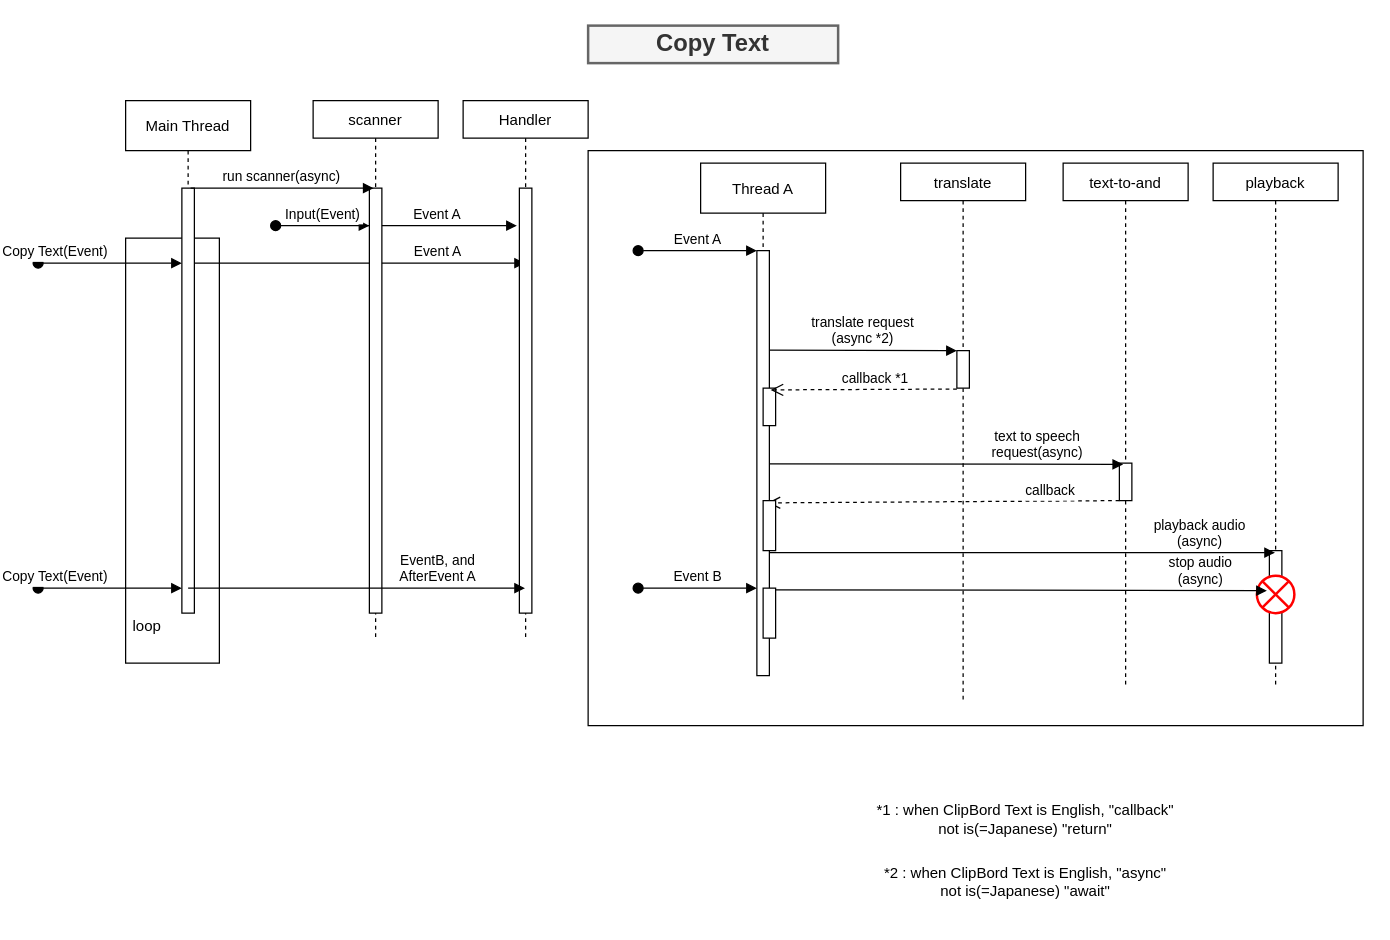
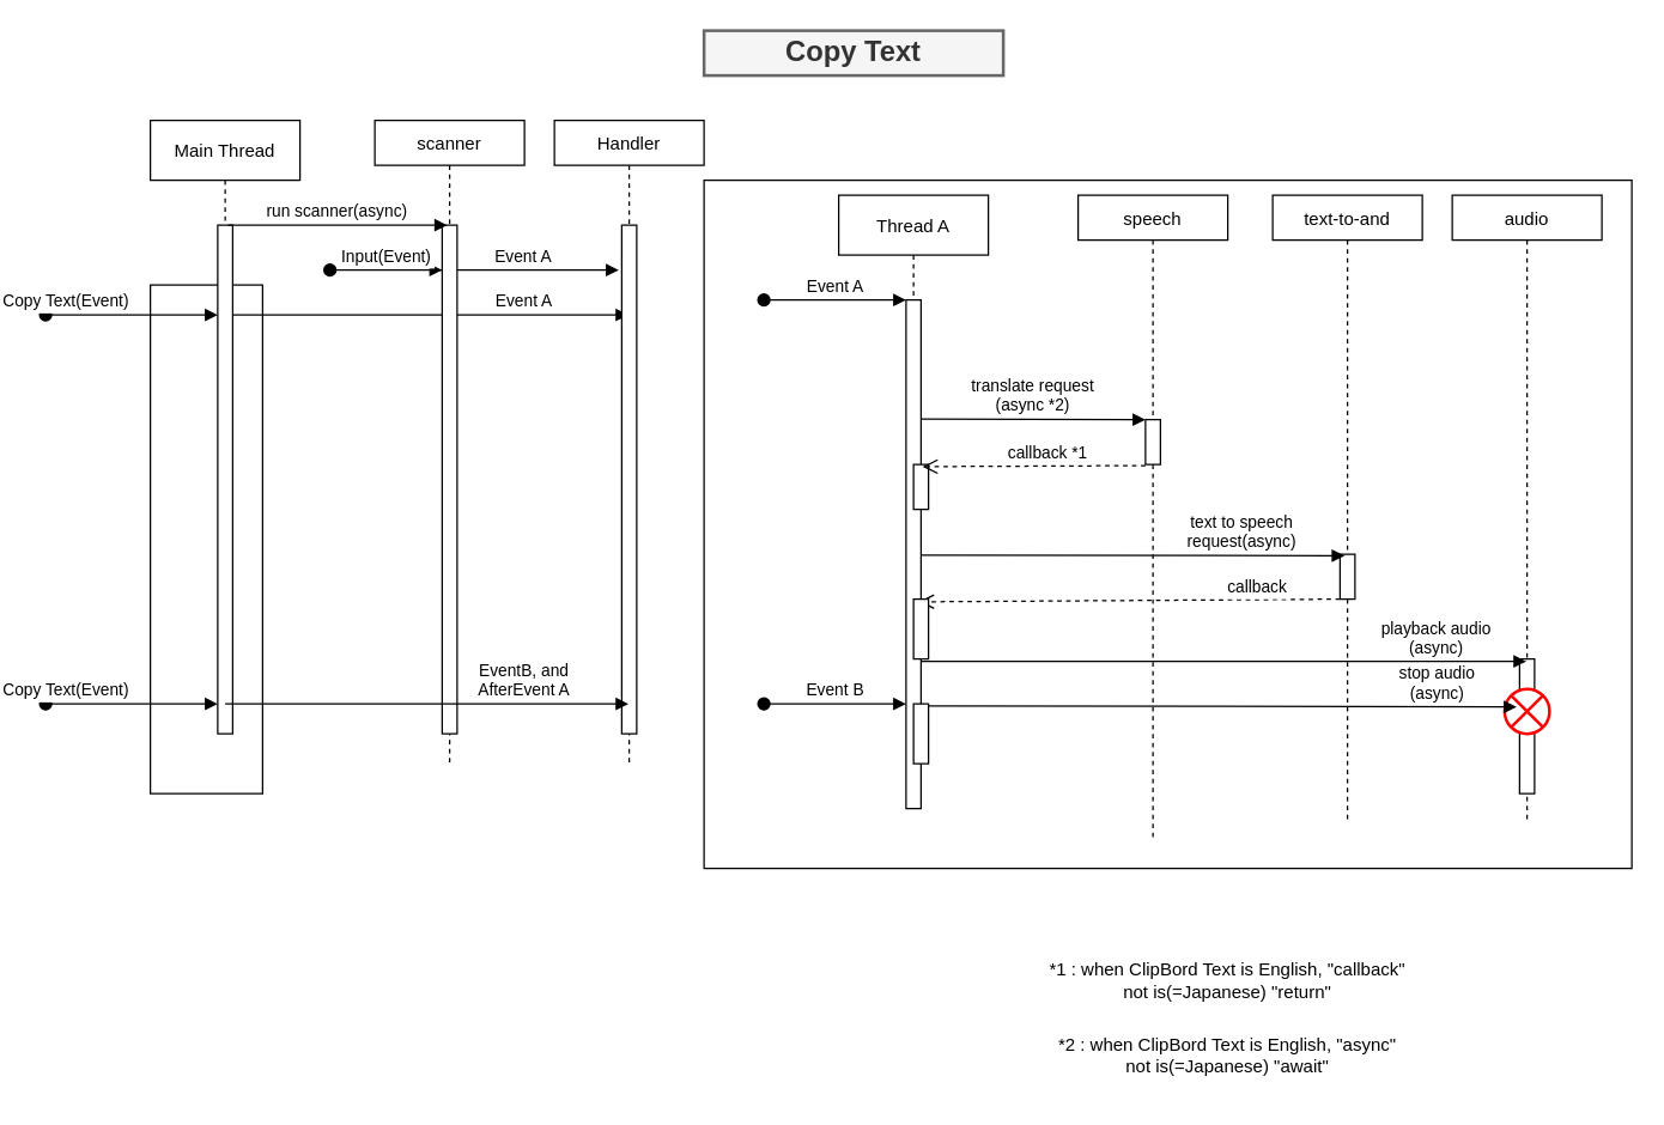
  <mxCell id="0" />
  <mxCell id="1" parent="0" />
  <mxCell id="2" value="Event A" style="verticalAlign=bottom;endArrow=block;shadow=0;strokeWidth=1;align=center;exitX=0.7;exitY=0.234;exitDx=0;exitDy=0;exitPerimeter=0;" edge="1" parent="1"><mxGeometry x="-0.029" relative="1" as="geometry"><mxPoint x="280.5" y="180" as="sourcePoint" /><mxPoint x="403" y="180" as="targetPoint" /><mxPoint as="offset" /></mxGeometry></mxCell>
  <mxCell id="3" value="Event A" style="verticalAlign=bottom;endArrow=block;shadow=0;strokeWidth=1;align=center;exitX=0.7;exitY=0.234;exitDx=0;exitDy=0;exitPerimeter=0;" edge="1" parent="1" target="35"><mxGeometry x="0.484" relative="1" as="geometry"><mxPoint x="140" y="210" as="sourcePoint" /><mxPoint x="293" y="210.44" as="targetPoint" /><mxPoint as="offset" /></mxGeometry></mxCell>
  <mxCell id="4" value="" style="verticalLabelPosition=bottom;verticalAlign=top;html=1;shape=mxgraph.basic.rect;fillColor2=none;strokeWidth=1;size=20;indent=5;shadow=0;fontSize=19;fillColor=none;" vertex="1" parent="1"><mxGeometry x="460" y="120" width="620" height="460" as="geometry" /></mxCell>
- <mxCell id="5" value="playback" style="shape=umlLifeline;perimeter=lifelinePerimeter;container=1;collapsible=0;recursiveResize=0;rounded=0;shadow=0;strokeWidth=1;size=30;" parent="1" vertex="1"><mxGeometry x="960" y="130" width="100" height="420" as="geometry" /></mxCell>
+ <mxCell id="5" value="audio" style="shape=umlLifeline;perimeter=lifelinePerimeter;container=1;collapsible=0;recursiveResize=0;rounded=0;shadow=0;strokeWidth=1;size=30;" parent="1" vertex="1"><mxGeometry x="960" y="130" width="100" height="420" as="geometry" /></mxCell>
  <mxCell id="6" value="" style="points=[];perimeter=orthogonalPerimeter;rounded=0;shadow=0;strokeWidth=1;" parent="5" vertex="1"><mxGeometry x="45" y="310" width="10" height="90" as="geometry" /></mxCell>
  <mxCell id="7" value="" style="shape=sumEllipse;perimeter=ellipsePerimeter;whiteSpace=wrap;html=1;backgroundOutline=1;shadow=0;fontSize=12;strokeWidth=2;align=left;sketch=0;strokeColor=#FF0000;" parent="5" vertex="1"><mxGeometry x="35" y="330" width="30" height="30" as="geometry" /></mxCell>
  <mxCell id="8" value="" style="verticalLabelPosition=bottom;verticalAlign=top;html=1;shape=mxgraph.basic.rect;fillColor2=none;strokeWidth=1;size=20;indent=5;shadow=0;fontSize=19;fillColor=none;" parent="1" vertex="1"><mxGeometry x="90" y="190" width="75" height="340" as="geometry" /></mxCell>
  <mxCell id="9" value="Main Thread" style="shape=umlLifeline;perimeter=lifelinePerimeter;container=1;collapsible=0;recursiveResize=0;rounded=0;shadow=0;strokeWidth=1;" parent="1" vertex="1"><mxGeometry x="90" y="80" width="100" height="410" as="geometry" /></mxCell>
  <mxCell id="10" value="" style="points=[];perimeter=orthogonalPerimeter;rounded=0;shadow=0;strokeWidth=1;" parent="9" vertex="1"><mxGeometry x="45" y="70" width="10" height="340" as="geometry" /></mxCell>
  <mxCell id="11" value="Copy Text(Event)" style="verticalAlign=bottom;startArrow=oval;endArrow=block;startSize=8;shadow=0;strokeWidth=1;align=right;" parent="9" target="10" edge="1"><mxGeometry relative="1" as="geometry"><mxPoint x="-70" y="130" as="sourcePoint" /></mxGeometry></mxCell>
- <mxCell id="12" value="translate" style="shape=umlLifeline;perimeter=lifelinePerimeter;container=1;collapsible=0;recursiveResize=0;rounded=0;shadow=0;strokeWidth=1;size=30;" parent="1" vertex="1"><mxGeometry x="710" y="130" width="100" height="430" as="geometry" /></mxCell>
+ <mxCell id="12" value="speech" style="shape=umlLifeline;perimeter=lifelinePerimeter;container=1;collapsible=0;recursiveResize=0;rounded=0;shadow=0;strokeWidth=1;size=30;" parent="1" vertex="1"><mxGeometry x="710" y="130" width="100" height="430" as="geometry" /></mxCell>
  <mxCell id="13" value="" style="points=[];perimeter=orthogonalPerimeter;rounded=0;shadow=0;strokeWidth=1;" parent="12" vertex="1"><mxGeometry x="45" y="150" width="10" height="30" as="geometry" /></mxCell>
  <mxCell id="14" value="translate request&#10;(async *2)" style="verticalAlign=bottom;endArrow=block;entryX=0;entryY=0;shadow=0;strokeWidth=1;align=center;exitX=0.7;exitY=0.234;exitDx=0;exitDy=0;exitPerimeter=0;" parent="1" source="29" target="13" edge="1"><mxGeometry x="0.02" relative="1" as="geometry"><mxPoint x="395" y="270" as="sourcePoint" /><mxPoint as="offset" /></mxGeometry></mxCell>
  <mxCell id="15" value="text-to-and" style="shape=umlLifeline;perimeter=lifelinePerimeter;container=1;collapsible=0;recursiveResize=0;rounded=0;shadow=0;strokeWidth=1;size=30;" parent="1" vertex="1"><mxGeometry x="840" y="130" width="100" height="420" as="geometry" /></mxCell>
  <mxCell id="16" value="" style="points=[];perimeter=orthogonalPerimeter;rounded=0;shadow=0;strokeWidth=1;" parent="15" vertex="1"><mxGeometry x="45" y="240" width="10" height="30" as="geometry" /></mxCell>
  <mxCell id="17" value="text to speech &#10;request(async)" style="verticalAlign=bottom;endArrow=block;shadow=0;strokeWidth=1;entryX=0.3;entryY=0.033;entryDx=0;entryDy=0;entryPerimeter=0;align=center;exitX=0.536;exitY=0.587;exitDx=0;exitDy=0;exitPerimeter=0;" parent="1" source="28" target="16" edge="1"><mxGeometry x="0.522" relative="1" as="geometry"><mxPoint x="350" y="371" as="sourcePoint" /><mxPoint x="510" y="330" as="targetPoint" /><mxPoint as="offset" /></mxGeometry></mxCell>
  <mxCell id="18" value="callback" style="verticalAlign=bottom;endArrow=open;dashed=1;endSize=8;shadow=0;strokeWidth=1;exitX=0;exitY=1;exitDx=0;exitDy=0;exitPerimeter=0;align=center;entryX=0.36;entryY=0.045;entryDx=0;entryDy=0;entryPerimeter=0;" parent="1" source="16" target="30" edge="1"><mxGeometry x="-0.609" y="1" relative="1" as="geometry"><mxPoint x="410" y="400" as="targetPoint" /><mxPoint x="505" y="380.75" as="sourcePoint" /><Array as="points" /><mxPoint as="offset" /></mxGeometry></mxCell>
- <mxCell id="19" value="loop" style="text;strokeColor=none;fillColor=none;align=left;verticalAlign=middle;spacingLeft=4;spacingRight=4;overflow=hidden;rotatable=0;points=[[0,0.5],[1,0.5]];portConstraint=eastwest;shadow=0;fontSize=12;horizontal=1;" parent="1" vertex="1"><mxGeometry x="90" y="490" width="60" height="20" as="geometry" /></mxCell>
  <mxCell id="20" value="playback audio&#10;(async)" style="verticalAlign=bottom;endArrow=block;shadow=0;strokeWidth=1;exitX=0.496;exitY=0.76;exitDx=0;exitDy=0;exitPerimeter=0;align=center;" parent="1" source="28" target="5" edge="1"><mxGeometry x="0.71" relative="1" as="geometry"><mxPoint x="300" y="440" as="sourcePoint" /><mxPoint x="759.5" y="440" as="targetPoint" /><mxPoint as="offset" /></mxGeometry></mxCell>
  <mxCell id="21" value="stop audio&#10;(async)" style="verticalAlign=bottom;endArrow=block;shadow=0;strokeWidth=1;entryX=0.267;entryY=0.4;entryDx=0;entryDy=0;entryPerimeter=0;align=center;exitX=1.02;exitY=0.798;exitDx=0;exitDy=0;exitPerimeter=0;" parent="1" source="29" target="7" edge="1"><mxGeometry x="0.734" relative="1" as="geometry"><mxPoint x="290" y="470" as="sourcePoint" /><mxPoint x="740" y="470" as="targetPoint" /><mxPoint as="offset" /><Array as="points" /></mxGeometry></mxCell>
  <mxCell id="22" value="*1 : when ClipBord Text is English, &quot;callback&quot;&lt;br&gt;not is(=Japanese) &quot;return&quot;" style="text;html=1;strokeColor=none;fillColor=none;align=center;verticalAlign=middle;whiteSpace=wrap;rounded=0;shadow=0;sketch=0;fontSize=12;" parent="1" vertex="1"><mxGeometry x="680" y="630" width="260" height="50" as="geometry" /></mxCell>
  <mxCell id="23" value="*2 : when ClipBord Text is English, &quot;async&quot;&lt;br&gt;not is(=Japanese) &quot;await&quot;" style="text;html=1;strokeColor=none;fillColor=none;align=center;verticalAlign=middle;whiteSpace=wrap;rounded=0;shadow=0;sketch=0;fontSize=12;" parent="1" vertex="1"><mxGeometry x="680" y="680" width="260" height="50" as="geometry" /></mxCell>
  <mxCell id="24" value="scanner" style="shape=umlLifeline;perimeter=lifelinePerimeter;container=1;collapsible=0;recursiveResize=0;rounded=0;shadow=0;strokeWidth=1;size=30;" vertex="1" parent="1"><mxGeometry x="240" y="80" width="100" height="430" as="geometry" /></mxCell>
  <mxCell id="25" value="" style="points=[];perimeter=orthogonalPerimeter;rounded=0;shadow=0;strokeWidth=1;" vertex="1" parent="24"><mxGeometry x="45" y="70" width="10" height="340" as="geometry" /></mxCell>
  <mxCell id="26" value="run scanner(async)" style="verticalAlign=bottom;endArrow=block;entryX=0.484;entryY=0.163;shadow=0;strokeWidth=1;align=center;entryDx=0;entryDy=0;entryPerimeter=0;" edge="1" parent="1" target="24"><mxGeometry relative="1" as="geometry"><mxPoint x="142" y="150" as="sourcePoint" /><mxPoint x="600" y="150" as="targetPoint" /></mxGeometry></mxCell>
  <mxCell id="27" value="Input(Event)" style="verticalAlign=bottom;startArrow=oval;endArrow=block;startSize=8;shadow=0;strokeWidth=1;align=center;" edge="1" parent="1"><mxGeometry relative="1" as="geometry"><mxPoint x="210" y="180" as="sourcePoint" /><mxPoint x="285" y="180" as="targetPoint" /><Array as="points"><mxPoint x="260" y="180" /></Array></mxGeometry></mxCell>
  <mxCell id="28" value="Thread A" style="shape=umlLifeline;perimeter=lifelinePerimeter;container=1;collapsible=0;recursiveResize=0;rounded=0;shadow=0;strokeWidth=1;" vertex="1" parent="1"><mxGeometry x="550" y="130" width="100" height="410" as="geometry" /></mxCell>
  <mxCell id="29" value="" style="points=[];perimeter=orthogonalPerimeter;rounded=0;shadow=0;strokeWidth=1;" vertex="1" parent="28"><mxGeometry x="45" y="70" width="10" height="340" as="geometry" /></mxCell>
  <mxCell id="30" value="" style="points=[];perimeter=orthogonalPerimeter;rounded=0;shadow=0;strokeWidth=1;" vertex="1" parent="28"><mxGeometry x="50" y="270" width="10" height="40" as="geometry" /></mxCell>
  <mxCell id="31" value="" style="points=[];perimeter=orthogonalPerimeter;rounded=0;shadow=0;strokeWidth=1;" vertex="1" parent="28"><mxGeometry x="50" y="180" width="10" height="30" as="geometry" /></mxCell>
  <mxCell id="32" value="" style="points=[];perimeter=orthogonalPerimeter;rounded=0;shadow=0;strokeWidth=1;" vertex="1" parent="28"><mxGeometry x="50" y="340" width="10" height="40" as="geometry" /></mxCell>
  <mxCell id="33" value="callback *1" style="verticalAlign=bottom;endArrow=open;dashed=1;endSize=8;shadow=0;strokeWidth=1;exitX=0;exitY=1.025;exitDx=0;exitDy=0;exitPerimeter=0;align=center;entryX=0.6;entryY=0.047;entryDx=0;entryDy=0;entryPerimeter=0;" parent="1" source="13" target="31" edge="1"><mxGeometry x="-0.128" relative="1" as="geometry"><mxPoint x="650" y="320" as="targetPoint" /><mxPoint x="541" y="360" as="sourcePoint" /><Array as="points" /><mxPoint as="offset" /></mxGeometry></mxCell>
  <mxCell id="34" value="Copy Text" style="text;html=1;strokeColor=#666666;fillColor=#f5f5f5;align=center;verticalAlign=middle;whiteSpace=wrap;rounded=0;strokeWidth=2;perimeterSpacing=0;shadow=0;fontSize=19;fontStyle=1;fontColor=#333333;" vertex="1" parent="1"><mxGeometry x="460" y="20" width="200" height="30" as="geometry" /></mxCell>
  <mxCell id="35" value="Handler" style="shape=umlLifeline;perimeter=lifelinePerimeter;container=1;collapsible=0;recursiveResize=0;rounded=0;shadow=0;strokeWidth=1;size=30;" vertex="1" parent="1"><mxGeometry x="360" y="80" width="100" height="430" as="geometry" /></mxCell>
  <mxCell id="36" value="" style="points=[];perimeter=orthogonalPerimeter;rounded=0;shadow=0;strokeWidth=1;" vertex="1" parent="35"><mxGeometry x="45" y="70" width="10" height="340" as="geometry" /></mxCell>
  <mxCell id="37" value="Event A" style="verticalAlign=bottom;startArrow=oval;endArrow=block;startSize=8;shadow=0;strokeWidth=1;align=center;" edge="1" parent="1"><mxGeometry relative="1" as="geometry"><mxPoint x="500" y="200" as="sourcePoint" /><mxPoint x="595" y="200" as="targetPoint" /></mxGeometry></mxCell>
  <mxCell id="38" value="Event B" style="verticalAlign=bottom;startArrow=oval;endArrow=block;startSize=8;shadow=0;strokeWidth=1;align=center;" edge="1" parent="1"><mxGeometry relative="1" as="geometry"><mxPoint x="500" y="470" as="sourcePoint" /><mxPoint x="595" y="470" as="targetPoint" /></mxGeometry></mxCell>
  <mxCell id="39" value="EventB, and &#10;AfterEvent A" style="verticalAlign=bottom;endArrow=block;shadow=0;strokeWidth=1;align=center;exitX=0.7;exitY=0.234;exitDx=0;exitDy=0;exitPerimeter=0;" edge="1" parent="1"><mxGeometry x="0.484" relative="1" as="geometry"><mxPoint x="140" y="470" as="sourcePoint" /><mxPoint x="409.5" y="470" as="targetPoint" /><mxPoint as="offset" /></mxGeometry></mxCell>
  <mxCell id="40" value="Copy Text(Event)" style="verticalAlign=bottom;startArrow=oval;endArrow=block;startSize=8;shadow=0;strokeWidth=1;align=right;" edge="1" parent="1"><mxGeometry relative="1" as="geometry"><mxPoint x="20" y="470" as="sourcePoint" /><mxPoint x="135" y="470" as="targetPoint" /></mxGeometry></mxCell>
